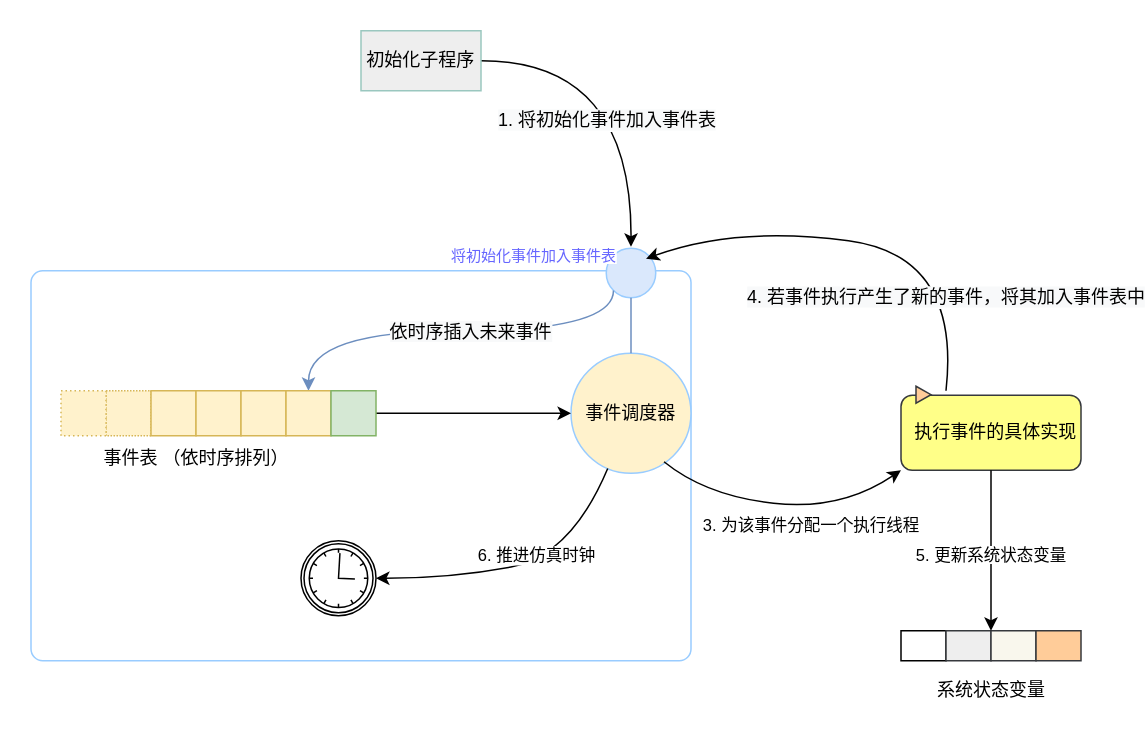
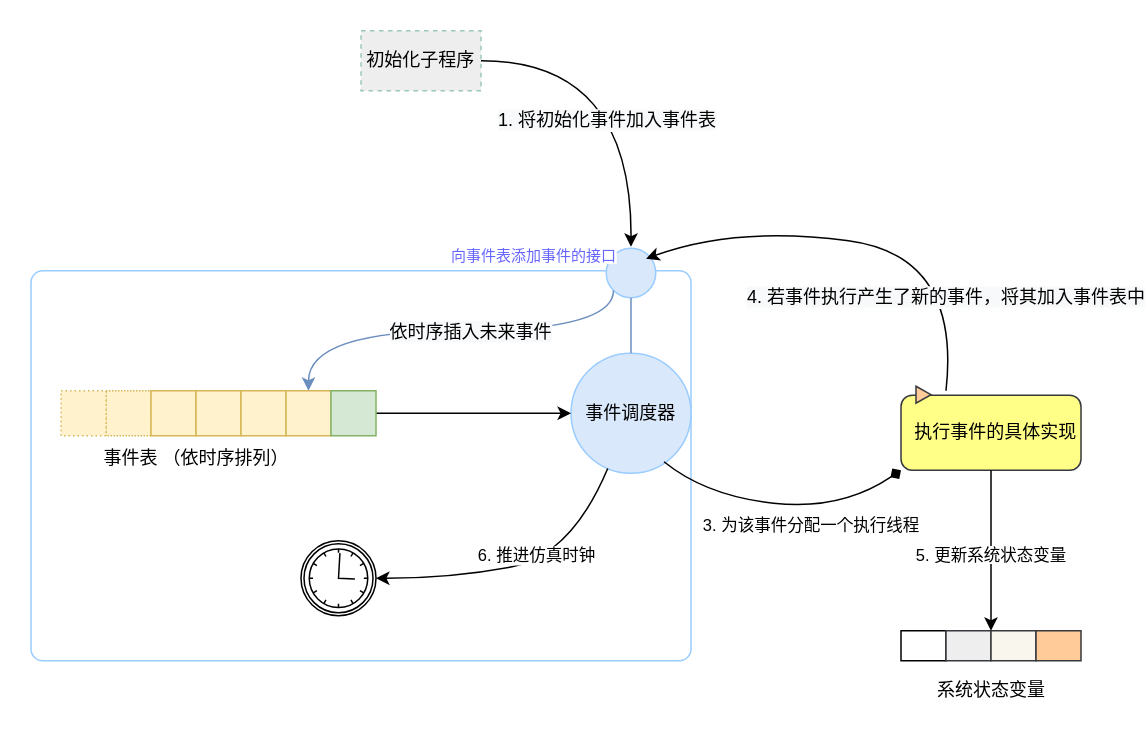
  <mxCell id="0" />
  <mxCell id="1" parent="0" />
  <mxCell id="2" value="" style="group" parent="1" vertex="1" connectable="0"><mxGeometry x="600" y="420" width="120" height="50" as="geometry" /></mxCell>
  <mxCell id="3" value="" style="rounded=0;whiteSpace=wrap;html=1;strokeWidth=1;" parent="2" vertex="1"><mxGeometry width="30" height="20" as="geometry" /></mxCell>
  <mxCell id="4" value="" style="rounded=0;whiteSpace=wrap;html=1;strokeWidth=1;fillColor=#eeeeee;strokeColor=#36393d;" parent="2" vertex="1"><mxGeometry x="30" width="30" height="20" as="geometry" /></mxCell>
  <mxCell id="5" value="" style="rounded=0;whiteSpace=wrap;html=1;strokeWidth=1;fillColor=#f9f7ed;strokeColor=#36393d;" parent="2" vertex="1"><mxGeometry x="60" width="30" height="20" as="geometry" /></mxCell>
  <mxCell id="6" value="" style="rounded=0;whiteSpace=wrap;html=1;strokeWidth=1;fillColor=#ffcc99;strokeColor=#36393d;" parent="2" vertex="1"><mxGeometry x="90" width="30" height="20" as="geometry" /></mxCell>
  <mxCell id="7" value="系统状态变量" style="text;html=1;align=center;verticalAlign=middle;resizable=0;points=[];autosize=1;" parent="2" vertex="1"><mxGeometry x="15" y="30" width="90" height="20" as="geometry" /></mxCell>
  <mxCell id="8" style="edgeStyle=orthogonalEdgeStyle;rounded=0;orthogonalLoop=1;jettySize=auto;html=1;curved=1;" edge="1" parent="1" source="10"><mxGeometry relative="1" as="geometry"><mxPoint x="420" y="164" as="targetPoint" /></mxGeometry></mxCell>
  <mxCell id="9" value="&lt;span style=&quot;font-size: 12px ; background-color: rgb(248 , 249 , 250)&quot;&gt;1. 将初始化事件加入事件表&lt;/span&gt;" style="edgeLabel;html=1;align=center;verticalAlign=middle;resizable=0;points=[];" vertex="1" connectable="0" parent="8"><mxGeometry x="0.347" y="-12" relative="1" as="geometry"><mxPoint x="-4.5" y="-10.83" as="offset" /></mxGeometry></mxCell>
- <mxCell id="10" value="初始化子程序" style="rounded=0;whiteSpace=wrap;html=1;fillColor=#eeeeee;strokeColor=#9AC7BF;" vertex="1" parent="1"><mxGeometry x="240" y="20" width="80" height="40" as="geometry" /></mxCell>
+ <mxCell id="10" value="初始化子程序" style="rounded=0;whiteSpace=wrap;html=1;fillColor=#eeeeee;strokeColor=#9AC7BF;dashed=1;" vertex="1" parent="1"><mxGeometry x="240" y="20" width="80" height="40" as="geometry" /></mxCell>
  <mxCell id="11" value="&lt;div&gt;&lt;/div&gt;" style="text;html=1;align=left;verticalAlign=middle;resizable=0;points=[];autosize=1;" vertex="1" parent="1"><mxGeometry x="40" y="380" width="20" height="10" as="geometry" /></mxCell>
  <mxCell id="12" value="" style="group" vertex="1" connectable="0" parent="1"><mxGeometry x="600" y="257" width="120" height="56" as="geometry" /></mxCell>
  <mxCell id="13" value="&amp;nbsp; 执行事件的具体实现" style="whiteSpace=wrap;html=1;strokeWidth=1;rounded=1;fillColor=#ffff88;strokeColor=#36393d;" vertex="1" parent="12"><mxGeometry y="6" width="120" height="50" as="geometry" /></mxCell>
  <mxCell id="14" value="" style="triangle;whiteSpace=wrap;html=1;fillColor=#ffcc99;strokeColor=#36393d;" vertex="1" parent="12"><mxGeometry x="10" width="10" height="11.25" as="geometry" /></mxCell>
  <mxCell id="15" value="" style="rounded=1;whiteSpace=wrap;html=1;strokeColor=#99CCFF;gradientColor=none;sketch=0;glass=0;arcSize=3;" vertex="1" parent="1"><mxGeometry x="20" y="180" width="440" height="260" as="geometry" /></mxCell>
  <mxCell id="16" value="事件表 （依时序排列）" style="text;html=1;align=center;verticalAlign=middle;resizable=0;points=[];autosize=1;" parent="1" vertex="1"><mxGeometry x="60" y="295" width="140" height="20" as="geometry" /></mxCell>
- <mxCell id="17" value="事件调度器" style="ellipse;whiteSpace=wrap;html=1;aspect=fixed;strokeWidth=1;fillColor=#fff2cc;strokeColor=#99CCFF;" parent="1" vertex="1"><mxGeometry x="380" y="235" width="80" height="80" as="geometry" /></mxCell>
+ <mxCell id="17" value="事件调度器" style="ellipse;whiteSpace=wrap;html=1;aspect=fixed;strokeWidth=1;fillColor=#DAE8FC;strokeColor=#99CCFF;" parent="1" vertex="1"><mxGeometry x="380" y="235" width="80" height="80" as="geometry" /></mxCell>
  <mxCell id="18" value="" style="endArrow=classic;html=1;exitX=1;exitY=0.5;exitDx=0;exitDy=0;entryX=0;entryY=0.5;entryDx=0;entryDy=0;" parent="1" source="29" target="17" edge="1"><mxGeometry x="20" y="350" width="50" height="50" as="geometry"><mxPoint x="200" y="295" as="sourcePoint" /><mxPoint x="250" y="245" as="targetPoint" /></mxGeometry></mxCell>
  <mxCell id="19" value="" style="ellipse;whiteSpace=wrap;html=1;aspect=fixed;rounded=1;fillColor=#DAE8FC;strokeColor=#99CCFF;" vertex="1" parent="1"><mxGeometry x="403.5" y="165" width="33" height="33" as="geometry" /></mxCell>
  <mxCell id="20" value="" style="endArrow=none;html=1;exitX=0.5;exitY=1;exitDx=0;exitDy=0;fillColor=#dae8fc;strokeColor=#6c8ebf;" edge="1" parent="1" source="19" target="17"><mxGeometry x="20" y="350" width="50" height="50" as="geometry"><mxPoint x="380" y="395" as="sourcePoint" /><mxPoint x="430" y="345" as="targetPoint" /></mxGeometry></mxCell>
- <mxCell id="21" value="&lt;font style=&quot;font-size: 10px ; background-color: rgb(255 , 255 , 255)&quot; color=&quot;#6666ff&quot;&gt;将初始化事件加入事件表&lt;/font&gt;" style="text;html=1;align=center;verticalAlign=middle;resizable=0;points=[];autosize=1;" vertex="1" parent="1"><mxGeometry x="290" y="160" width="130" height="20" as="geometry" /></mxCell>
+ <mxCell id="21" value="&lt;font style=&quot;font-size: 10px ; background-color: rgb(255 , 255 , 255)&quot; color=&quot;#6666ff&quot;&gt;向事件表添加事件的接口&lt;/font&gt;" style="text;html=1;align=center;verticalAlign=middle;resizable=0;points=[];autosize=1;" vertex="1" parent="1"><mxGeometry x="290" y="160" width="130" height="20" as="geometry" /></mxCell>
  <mxCell id="22" value="" style="endArrow=classic;html=1;entryX=0.5;entryY=0;entryDx=0;entryDy=0;exitX=0;exitY=1;exitDx=0;exitDy=0;edgeStyle=orthogonalEdgeStyle;curved=1;fillColor=#dae8fc;strokeColor=#6c8ebf;" edge="1" parent="1" source="19" target="28"><mxGeometry x="20" y="350" width="50" height="50" as="geometry"><mxPoint x="310" y="180" as="sourcePoint" /><mxPoint x="240" y="260" as="targetPoint" /><Array as="points"><mxPoint x="408" y="220" /><mxPoint x="205" y="220" /></Array></mxGeometry></mxCell>
  <mxCell id="23" value="&lt;span style=&quot;font-size: 12px ; background-color: rgb(248 , 249 , 250)&quot;&gt;依时序插入未来事件&lt;/span&gt;" style="edgeLabel;html=1;align=center;verticalAlign=middle;resizable=0;points=[];" vertex="1" connectable="0" parent="22"><mxGeometry x="0.069" y="2" relative="1" as="geometry"><mxPoint x="21.33" y="-2.0" as="offset" /></mxGeometry></mxCell>
  <mxCell id="24" value="" style="whiteSpace=wrap;html=1;aspect=fixed;strokeWidth=1;dashed=1;dashPattern=1 1;fillColor=#fff2cc;strokeColor=#d6b656;" parent="1" vertex="1"><mxGeometry x="70" y="260" width="30" height="30" as="geometry" /></mxCell>
  <mxCell id="25" value="" style="whiteSpace=wrap;html=1;aspect=fixed;strokeWidth=1;fillColor=#fff2cc;strokeColor=#d6b656;" parent="1" vertex="1"><mxGeometry x="100" y="260" width="30" height="30" as="geometry" /></mxCell>
  <mxCell id="26" value="" style="whiteSpace=wrap;html=1;aspect=fixed;strokeWidth=1;fillColor=#fff2cc;strokeColor=#d6b656;" parent="1" vertex="1"><mxGeometry x="130" y="260" width="30" height="30" as="geometry" /></mxCell>
  <mxCell id="27" value="" style="whiteSpace=wrap;html=1;aspect=fixed;strokeWidth=1;fillColor=#fff2cc;strokeColor=#d6b656;" parent="1" vertex="1"><mxGeometry x="160" y="260" width="30" height="30" as="geometry" /></mxCell>
  <mxCell id="28" value="" style="whiteSpace=wrap;html=1;aspect=fixed;strokeWidth=1;fillColor=#fff2cc;strokeColor=#d6b656;" parent="1" vertex="1"><mxGeometry x="190" y="260" width="30" height="30" as="geometry" /></mxCell>
  <mxCell id="29" value="" style="whiteSpace=wrap;html=1;aspect=fixed;strokeWidth=1;fillColor=#d5e8d4;strokeColor=#82b366;" parent="1" vertex="1"><mxGeometry x="220" y="260" width="30" height="30" as="geometry" /></mxCell>
  <mxCell id="30" value="" style="whiteSpace=wrap;html=1;aspect=fixed;strokeWidth=1;dashed=1;dashPattern=1 2;fillColor=#fff2cc;strokeColor=#d6b656;" parent="1" vertex="1"><mxGeometry x="40" y="260" width="30" height="30" as="geometry" /></mxCell>
  <mxCell id="31" value="" style="group" vertex="1" connectable="0" parent="1"><mxGeometry x="180" y="360" width="90" height="75" as="geometry" /></mxCell>
  <mxCell id="32" value="" style="shape=mxgraph.bpmn.shape;html=1;verticalLabelPosition=bottom;labelBackgroundColor=#ffffff;verticalAlign=top;align=center;perimeter=ellipsePerimeter;outlineConnect=0;outline=boundInt;symbol=timer;rounded=1;glass=0;sketch=0;" vertex="1" parent="31"><mxGeometry x="20" width="50" height="50" as="geometry" /></mxCell>
  <mxCell id="33" value="" style="curved=1;endArrow=classic;html=1;strokeWidth=1;" edge="1" parent="1" source="17"><mxGeometry width="50" height="50" relative="1" as="geometry"><mxPoint x="420" y="335" as="sourcePoint" /><mxPoint x="250" y="385" as="targetPoint" /><Array as="points"><mxPoint x="380" y="370" /><mxPoint x="300" y="385" /></Array></mxGeometry></mxCell>
  <mxCell id="34" value="6. 推进仿真时钟" style="edgeLabel;html=1;align=center;verticalAlign=middle;resizable=0;points=[];" vertex="1" connectable="0" parent="33"><mxGeometry x="-0.111" y="-5" relative="1" as="geometry"><mxPoint as="offset" /></mxGeometry></mxCell>
- <mxCell id="35" value="" style="curved=1;endArrow=classic;html=1;strokeWidth=1;exitX=0.775;exitY=0.904;exitDx=0;exitDy=0;exitPerimeter=0;entryX=0;entryY=1;entryDx=0;entryDy=0;" edge="1" parent="1" source="17" target="13"><mxGeometry width="50" height="50" relative="1" as="geometry"><mxPoint x="530" y="470" as="sourcePoint" /><mxPoint x="580" y="420" as="targetPoint" /><Array as="points"><mxPoint x="470" y="330" /><mxPoint x="560" y="340" /></Array></mxGeometry></mxCell>
+ <mxCell id="35" value="" style="curved=1;endArrow=diamond;html=1;strokeWidth=1;exitX=0.775;exitY=0.904;exitDx=0;exitDy=0;exitPerimeter=0;entryX=0;entryY=1;entryDx=0;entryDy=0;" edge="1" parent="1" source="17" target="13"><mxGeometry width="50" height="50" relative="1" as="geometry"><mxPoint x="530" y="470" as="sourcePoint" /><mxPoint x="580" y="420" as="targetPoint" /><Array as="points"><mxPoint x="470" y="330" /><mxPoint x="560" y="340" /></Array></mxGeometry></mxCell>
  <mxCell id="36" value="3. 为该事件分配一个执行线程" style="edgeLabel;html=1;align=center;verticalAlign=middle;resizable=0;points=[];" vertex="1" connectable="0" parent="35"><mxGeometry x="-0.219" relative="1" as="geometry"><mxPoint x="37.9" y="16.43" as="offset" /></mxGeometry></mxCell>
  <mxCell id="37" value="" style="curved=1;endArrow=classic;html=1;strokeWidth=1;" edge="1" parent="1"><mxGeometry width="50" height="50" relative="1" as="geometry"><mxPoint x="630" y="260" as="sourcePoint" /><mxPoint x="430" y="172" as="targetPoint" /><Array as="points"><mxPoint x="640" y="170" /><mxPoint x="490" y="150" /></Array></mxGeometry></mxCell>
  <mxCell id="38" value="&lt;span style=&quot;font-size: 12px ; background-color: rgb(248 , 249 , 250)&quot;&gt;4. 若事件执行产生了新的事件，将其加入事件表中&lt;/span&gt;" style="edgeLabel;html=1;align=center;verticalAlign=middle;resizable=0;points=[];" vertex="1" connectable="0" parent="37"><mxGeometry x="-0.202" y="14" relative="1" as="geometry"><mxPoint x="22.69" y="18.23" as="offset" /></mxGeometry></mxCell>
  <mxCell id="39" style="rounded=0;orthogonalLoop=1;jettySize=auto;html=1;entryX=1;entryY=0;entryDx=0;entryDy=0;strokeWidth=1;" edge="1" parent="1" source="13" target="4"><mxGeometry relative="1" as="geometry" /></mxCell>
  <mxCell id="40" value="&lt;span style=&quot;font-size: 11px ; background-color: rgb(255 , 255 , 255)&quot;&gt;5. 更新系统状态变量&lt;/span&gt;" style="text;html=1;align=center;verticalAlign=middle;resizable=0;points=[];autosize=1;" vertex="1" parent="1"><mxGeometry x="600" y="360" width="120" height="20" as="geometry" /></mxCell>
